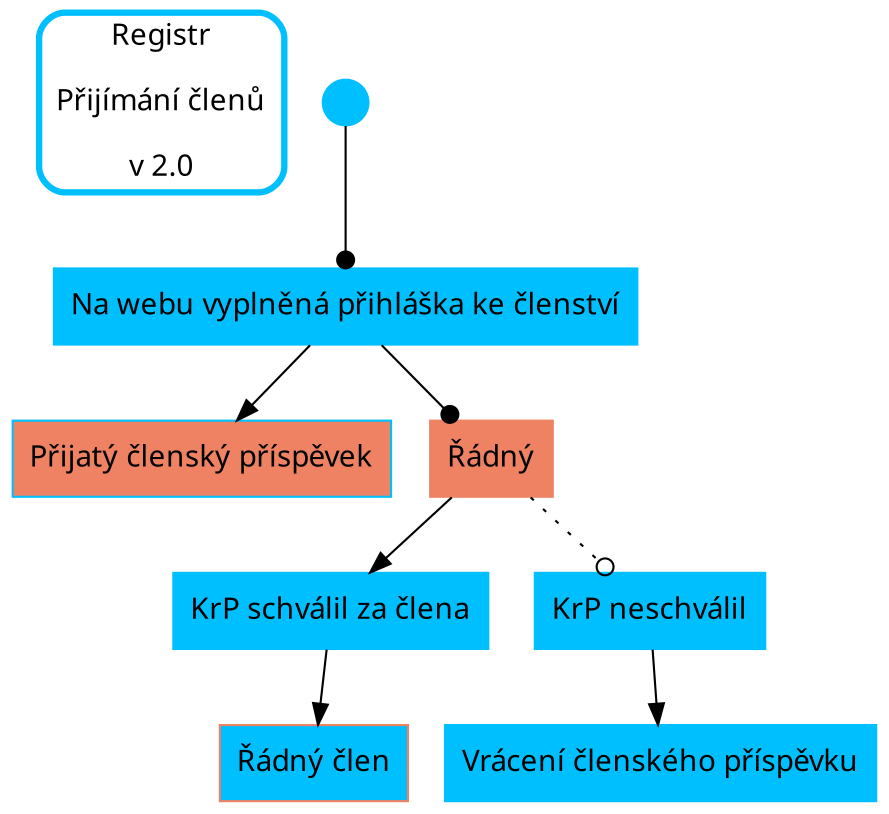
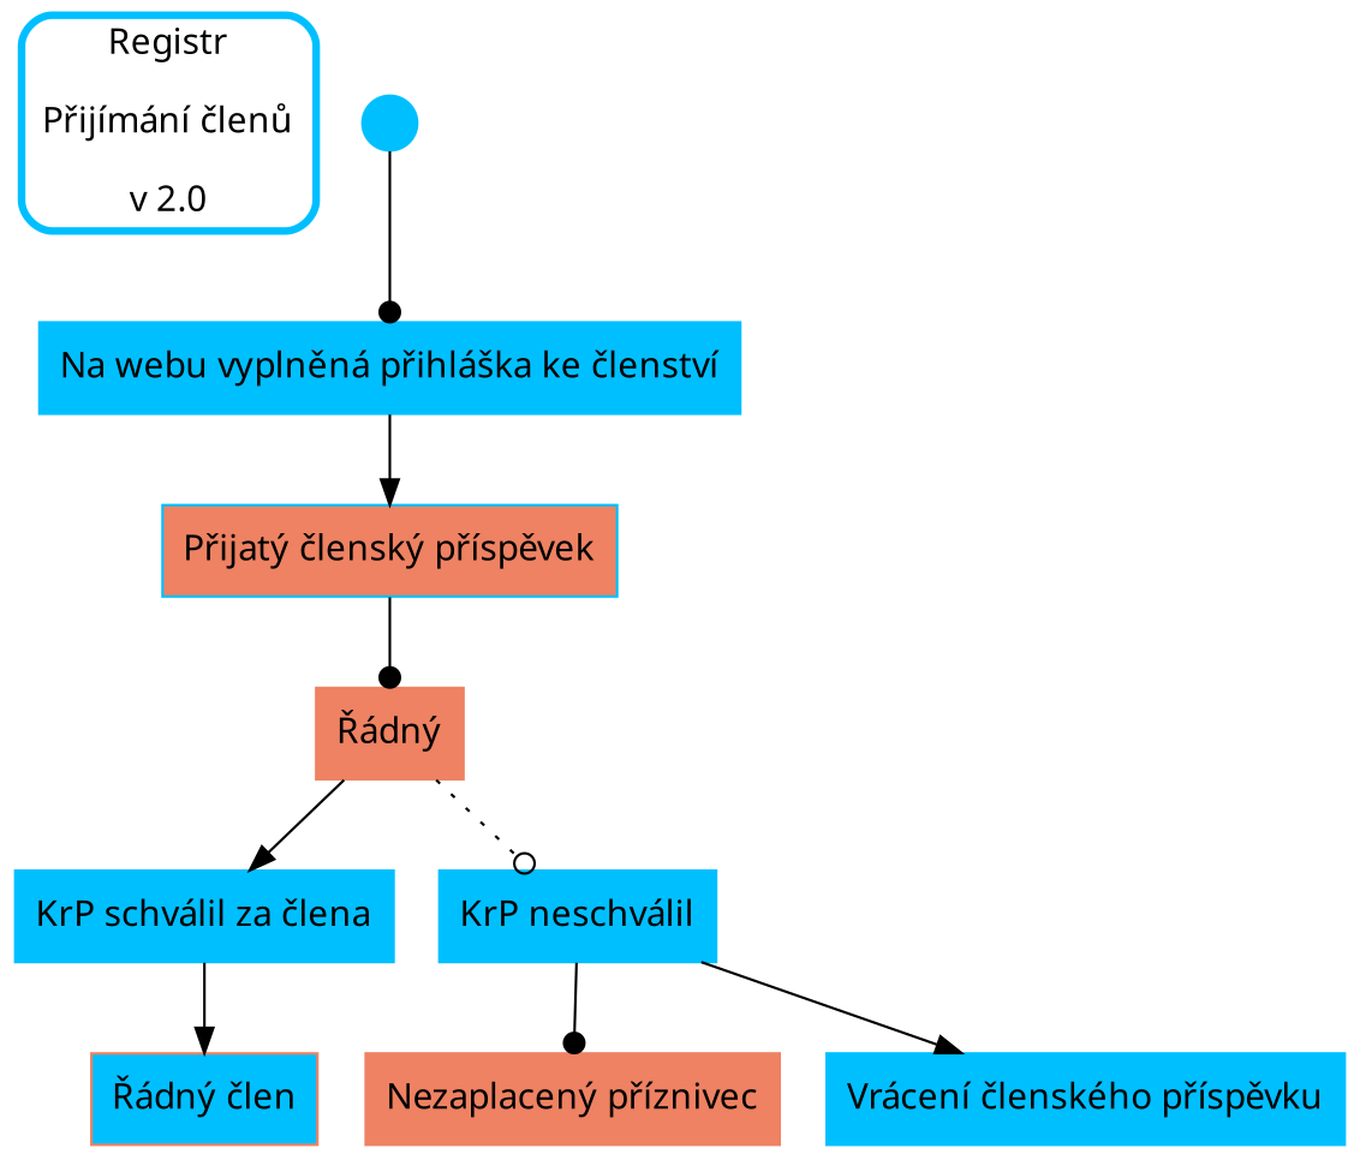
  digraph {
    fontname="Helvetica-Oblique"
    node [color=deepskyblue fontname="Helvetica-Outline" shape=polygon sides=4 style=filled]
    edge [arrowhead=normal]
    n1 [height=1.0 label="Registr\n\nPřijímání členů\n\nv 2.0" penwidth=3 shape=rect style=rounded]
    n2 [height=0.3 label=Start shape=point]
    n3 [label="Na webu vyplněná přihláška ke členství"]
    n4 [fillcolor=salmon2 label="Přijatý členský příspěvek"]
    n5 [color=salmon2 label="Řádný"]
    n6 [label="KrP schválil za člena"]
    n7 [label="KrP neschválil"]
    n8 [color=salmon2 fillcolor=deepskyblue label="Řádný člen"]
+   n9 [color=salmon2 label="Nezaplacený příznivec"]
    n10 [label="Vrácení členského příspěvku"]
    subgraph cluster_1 {
    }
    n2 -> n3 [arrowhead=dot]
    n3 -> n4
-   n3 -> n5 [arrowhead=dot]
+   n4 -> n5 [arrowhead=dot]
    n5 -> n6
    n5 -> n7 [arrowhead=odot style=dotted]
    n6 -> n8
+   n7 -> n9 [arrowhead=dot]
    n7 -> n10
  }
